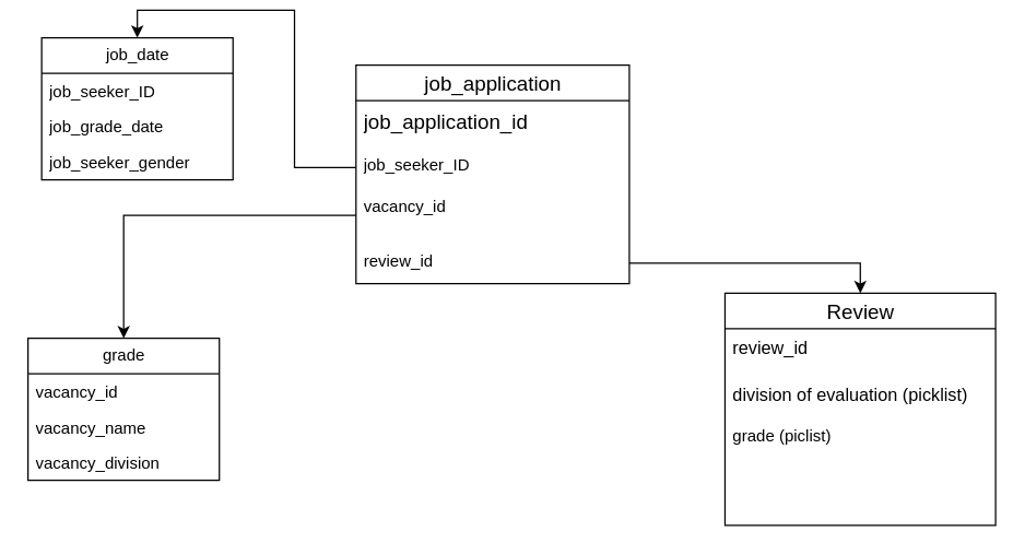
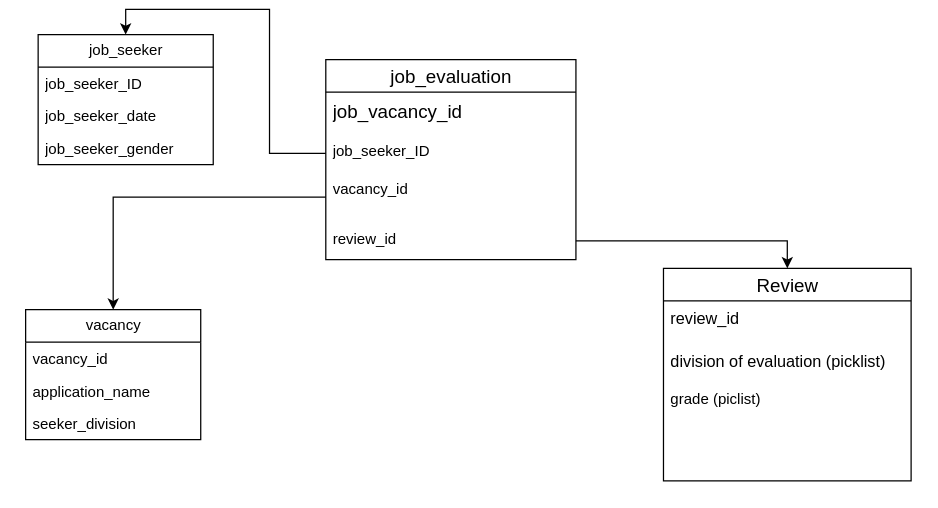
  <mxCell id="0" />
  <mxCell id="1" parent="0" />
- <mxCell id="2" value="&lt;span style=&quot;&quot;&gt;job_date&lt;/span&gt;" style="swimlane;fontStyle=0;childLayout=stackLayout;horizontal=1;startSize=26;fillColor=none;horizontalStack=0;resizeParent=1;resizeParentMax=0;resizeLast=0;collapsible=1;marginBottom=0;html=1;" parent="1" vertex="1"><mxGeometry x="30" y="20" width="140" height="104" as="geometry"><mxRectangle x="600" y="20" width="100" height="30" as="alternateBounds" /></mxGeometry></mxCell>
+ <mxCell id="2" value="&lt;span style=&quot;&quot;&gt;job_seeker&lt;/span&gt;" style="swimlane;fontStyle=0;childLayout=stackLayout;horizontal=1;startSize=26;fillColor=none;horizontalStack=0;resizeParent=1;resizeParentMax=0;resizeLast=0;collapsible=1;marginBottom=0;html=1;" parent="1" vertex="1"><mxGeometry x="30" y="20" width="140" height="104" as="geometry"><mxRectangle x="600" y="20" width="100" height="30" as="alternateBounds" /></mxGeometry></mxCell>
  <mxCell id="3" value="&lt;span style=&quot;text-align: center;&quot;&gt;job_seeker_&lt;/span&gt;ID" style="text;strokeColor=none;fillColor=none;align=left;verticalAlign=top;spacingLeft=4;spacingRight=4;overflow=hidden;rotatable=0;points=[[0,0.5],[1,0.5]];portConstraint=eastwest;whiteSpace=wrap;html=1;" parent="2" vertex="1"><mxGeometry y="26" width="140" height="26" as="geometry" /></mxCell>
- <mxCell id="4" value="&lt;span style=&quot;text-align: center;&quot;&gt;job_grade_date&lt;/span&gt;" style="text;strokeColor=none;fillColor=none;align=left;verticalAlign=top;spacingLeft=4;spacingRight=4;overflow=hidden;rotatable=0;points=[[0,0.5],[1,0.5]];portConstraint=eastwest;whiteSpace=wrap;html=1;" parent="2" vertex="1"><mxGeometry y="52" width="140" height="26" as="geometry" /></mxCell>
+ <mxCell id="4" value="&lt;span style=&quot;text-align: center;&quot;&gt;job_seeker_date&lt;/span&gt;" style="text;strokeColor=none;fillColor=none;align=left;verticalAlign=top;spacingLeft=4;spacingRight=4;overflow=hidden;rotatable=0;points=[[0,0.5],[1,0.5]];portConstraint=eastwest;whiteSpace=wrap;html=1;" parent="2" vertex="1"><mxGeometry y="52" width="140" height="26" as="geometry" /></mxCell>
  <mxCell id="5" value="&lt;span style=&quot;text-align: center;&quot;&gt;job_seeker_&lt;/span&gt;gender" style="text;strokeColor=none;fillColor=none;align=left;verticalAlign=top;spacingLeft=4;spacingRight=4;overflow=hidden;rotatable=0;points=[[0,0.5],[1,0.5]];portConstraint=eastwest;whiteSpace=wrap;html=1;" parent="2" vertex="1"><mxGeometry y="78" width="140" height="26" as="geometry" /></mxCell>
- <mxCell id="6" value="&lt;span style=&quot;&quot;&gt;grade&lt;/span&gt;" style="swimlane;fontStyle=0;childLayout=stackLayout;horizontal=1;startSize=26;fillColor=none;horizontalStack=0;resizeParent=1;resizeParentMax=0;resizeLast=0;collapsible=1;marginBottom=0;html=1;" parent="1" vertex="1"><mxGeometry x="20" y="240" width="140" height="104" as="geometry"><mxRectangle x="600" y="20" width="100" height="30" as="alternateBounds" /></mxGeometry></mxCell>
+ <mxCell id="6" value="&lt;span style=&quot;&quot;&gt;vacancy&lt;/span&gt;" style="swimlane;fontStyle=0;childLayout=stackLayout;horizontal=1;startSize=26;fillColor=none;horizontalStack=0;resizeParent=1;resizeParentMax=0;resizeLast=0;collapsible=1;marginBottom=0;html=1;" parent="1" vertex="1"><mxGeometry x="20" y="240" width="140" height="104" as="geometry"><mxRectangle x="600" y="20" width="100" height="30" as="alternateBounds" /></mxGeometry></mxCell>
  <mxCell id="7" value="vacancy_id&lt;br&gt;" style="text;strokeColor=none;fillColor=none;align=left;verticalAlign=top;spacingLeft=4;spacingRight=4;overflow=hidden;rotatable=0;points=[[0,0.5],[1,0.5]];portConstraint=eastwest;whiteSpace=wrap;html=1;" parent="6" vertex="1"><mxGeometry y="26" width="140" height="26" as="geometry" /></mxCell>
- <mxCell id="8" value="vacancy_name" style="text;strokeColor=none;fillColor=none;align=left;verticalAlign=top;spacingLeft=4;spacingRight=4;overflow=hidden;rotatable=0;points=[[0,0.5],[1,0.5]];portConstraint=eastwest;whiteSpace=wrap;html=1;" parent="6" vertex="1"><mxGeometry y="52" width="140" height="26" as="geometry" /></mxCell>
- <mxCell id="9" value="vacancy_division" style="text;strokeColor=none;fillColor=none;align=left;verticalAlign=top;spacingLeft=4;spacingRight=4;overflow=hidden;rotatable=0;points=[[0,0.5],[1,0.5]];portConstraint=eastwest;whiteSpace=wrap;html=1;" parent="6" vertex="1"><mxGeometry y="78" width="140" height="26" as="geometry" /></mxCell>
+ <mxCell id="8" value="application_name" style="text;strokeColor=none;fillColor=none;align=left;verticalAlign=top;spacingLeft=4;spacingRight=4;overflow=hidden;rotatable=0;points=[[0,0.5],[1,0.5]];portConstraint=eastwest;whiteSpace=wrap;html=1;" parent="6" vertex="1"><mxGeometry y="52" width="140" height="26" as="geometry" /></mxCell>
+ <mxCell id="9" value="seeker_division" style="text;strokeColor=none;fillColor=none;align=left;verticalAlign=top;spacingLeft=4;spacingRight=4;overflow=hidden;rotatable=0;points=[[0,0.5],[1,0.5]];portConstraint=eastwest;whiteSpace=wrap;html=1;" parent="6" vertex="1"><mxGeometry y="78" width="140" height="26" as="geometry" /></mxCell>
  <mxCell id="10" value="&lt;span style=&quot;font-size: 15px; text-align: left;&quot;&gt;Review&lt;/span&gt;" style="swimlane;fontStyle=0;childLayout=stackLayout;horizontal=1;startSize=26;fillColor=none;horizontalStack=0;resizeParent=1;resizeParentMax=0;resizeLast=0;collapsible=1;marginBottom=0;html=1;" parent="1" vertex="1"><mxGeometry x="530" y="207" width="198" height="170" as="geometry"><mxRectangle x="600" y="20" width="100" height="30" as="alternateBounds" /></mxGeometry></mxCell>
  <mxCell id="11" value="&lt;font style=&quot;font-size: 13px;&quot;&gt;review_id&lt;br&gt;&lt;/font&gt;" style="text;strokeColor=none;fillColor=none;align=left;verticalAlign=top;spacingLeft=4;spacingRight=4;overflow=hidden;rotatable=0;points=[[0,0.5],[1,0.5]];portConstraint=eastwest;whiteSpace=wrap;html=1;" parent="10" vertex="1"><mxGeometry y="26" width="198" height="34" as="geometry" /></mxCell>
  <mxCell id="12" value="&lt;span style=&quot;font-size: 13px;&quot;&gt;division of evaluation (picklist)&lt;br&gt;&lt;br&gt;&lt;/span&gt;grade (piclist)&lt;br&gt;&lt;br&gt;" style="text;strokeColor=none;fillColor=none;align=left;verticalAlign=top;spacingLeft=4;spacingRight=4;overflow=hidden;rotatable=0;points=[[0,0.5],[1,0.5]];portConstraint=eastwest;whiteSpace=wrap;html=1;" parent="10" vertex="1"><mxGeometry y="60" width="198" height="110" as="geometry" /></mxCell>
- <mxCell id="13" value="&lt;div style=&quot;text-align: left;&quot;&gt;&lt;span style=&quot;background-color: initial; font-size: 15px;&quot;&gt;job_application&lt;/span&gt;&lt;/div&gt;" style="swimlane;fontStyle=0;childLayout=stackLayout;horizontal=1;startSize=26;fillColor=none;horizontalStack=0;resizeParent=1;resizeParentMax=0;resizeLast=0;collapsible=1;marginBottom=0;html=1;" parent="1" vertex="1"><mxGeometry x="260" y="40" width="200" height="160" as="geometry"><mxRectangle x="280" y="100" width="100" height="30" as="alternateBounds" /></mxGeometry></mxCell>
- <mxCell id="14" value="&lt;font style=&quot;font-size: 13px;&quot;&gt;&lt;span style=&quot;font-size: 15px;&quot;&gt;job_application_id&lt;/span&gt;&lt;br&gt;&lt;/font&gt;" style="text;strokeColor=none;fillColor=none;align=left;verticalAlign=top;spacingLeft=4;spacingRight=4;overflow=hidden;rotatable=0;points=[[0,0.5],[1,0.5]];portConstraint=eastwest;whiteSpace=wrap;html=1;" parent="13" vertex="1"><mxGeometry y="26" width="200" height="34" as="geometry" /></mxCell>
+ <mxCell id="13" value="&lt;div style=&quot;text-align: left;&quot;&gt;&lt;span style=&quot;background-color: initial; font-size: 15px;&quot;&gt;job_evaluation&lt;/span&gt;&lt;/div&gt;" style="swimlane;fontStyle=0;childLayout=stackLayout;horizontal=1;startSize=26;fillColor=none;horizontalStack=0;resizeParent=1;resizeParentMax=0;resizeLast=0;collapsible=1;marginBottom=0;html=1;" parent="1" vertex="1"><mxGeometry x="260" y="40" width="200" height="160" as="geometry"><mxRectangle x="280" y="100" width="100" height="30" as="alternateBounds" /></mxGeometry></mxCell>
+ <mxCell id="14" value="&lt;font style=&quot;font-size: 13px;&quot;&gt;&lt;span style=&quot;font-size: 15px;&quot;&gt;job_vacancy_id&lt;/span&gt;&lt;br&gt;&lt;/font&gt;" style="text;strokeColor=none;fillColor=none;align=left;verticalAlign=top;spacingLeft=4;spacingRight=4;overflow=hidden;rotatable=0;points=[[0,0.5],[1,0.5]];portConstraint=eastwest;whiteSpace=wrap;html=1;" parent="13" vertex="1"><mxGeometry y="26" width="200" height="34" as="geometry" /></mxCell>
  <mxCell id="15" value="&lt;span style=&quot;border-color: var(--border-color); text-align: center;&quot;&gt;job_seeker_&lt;/span&gt;ID" style="text;strokeColor=none;fillColor=none;align=left;verticalAlign=top;spacingLeft=4;spacingRight=4;overflow=hidden;rotatable=0;points=[[0,0.5],[1,0.5]];portConstraint=eastwest;whiteSpace=wrap;html=1;" parent="13" vertex="1"><mxGeometry y="60" width="200" height="30" as="geometry" /></mxCell>
  <mxCell id="16" value="vacancy_id" style="text;strokeColor=none;fillColor=none;align=left;verticalAlign=top;spacingLeft=4;spacingRight=4;overflow=hidden;rotatable=0;points=[[0,0.5],[1,0.5]];portConstraint=eastwest;whiteSpace=wrap;html=1;" vertex="1" parent="13"><mxGeometry y="90" width="200" height="40" as="geometry" /></mxCell>
  <mxCell id="17" value="review_id" style="text;strokeColor=none;fillColor=none;align=left;verticalAlign=top;spacingLeft=4;spacingRight=4;overflow=hidden;rotatable=0;points=[[0,0.5],[1,0.5]];portConstraint=eastwest;whiteSpace=wrap;html=1;" parent="13" vertex="1"><mxGeometry y="130" width="200" height="30" as="geometry" /></mxCell>
  <mxCell id="18" style="edgeStyle=orthogonalEdgeStyle;rounded=0;orthogonalLoop=1;jettySize=auto;html=1;entryX=0.5;entryY=0;entryDx=0;entryDy=0;" edge="1" parent="1" source="16" target="6"><mxGeometry relative="1" as="geometry" /></mxCell>
  <mxCell id="19" style="edgeStyle=orthogonalEdgeStyle;rounded=0;orthogonalLoop=1;jettySize=auto;html=1;entryX=0.5;entryY=0;entryDx=0;entryDy=0;" edge="1" parent="1" source="15" target="2"><mxGeometry relative="1" as="geometry" /></mxCell>
  <mxCell id="20" style="edgeStyle=orthogonalEdgeStyle;rounded=0;orthogonalLoop=1;jettySize=auto;html=1;entryX=0.5;entryY=0;entryDx=0;entryDy=0;" edge="1" parent="1" source="17" target="10"><mxGeometry relative="1" as="geometry" /></mxCell>
